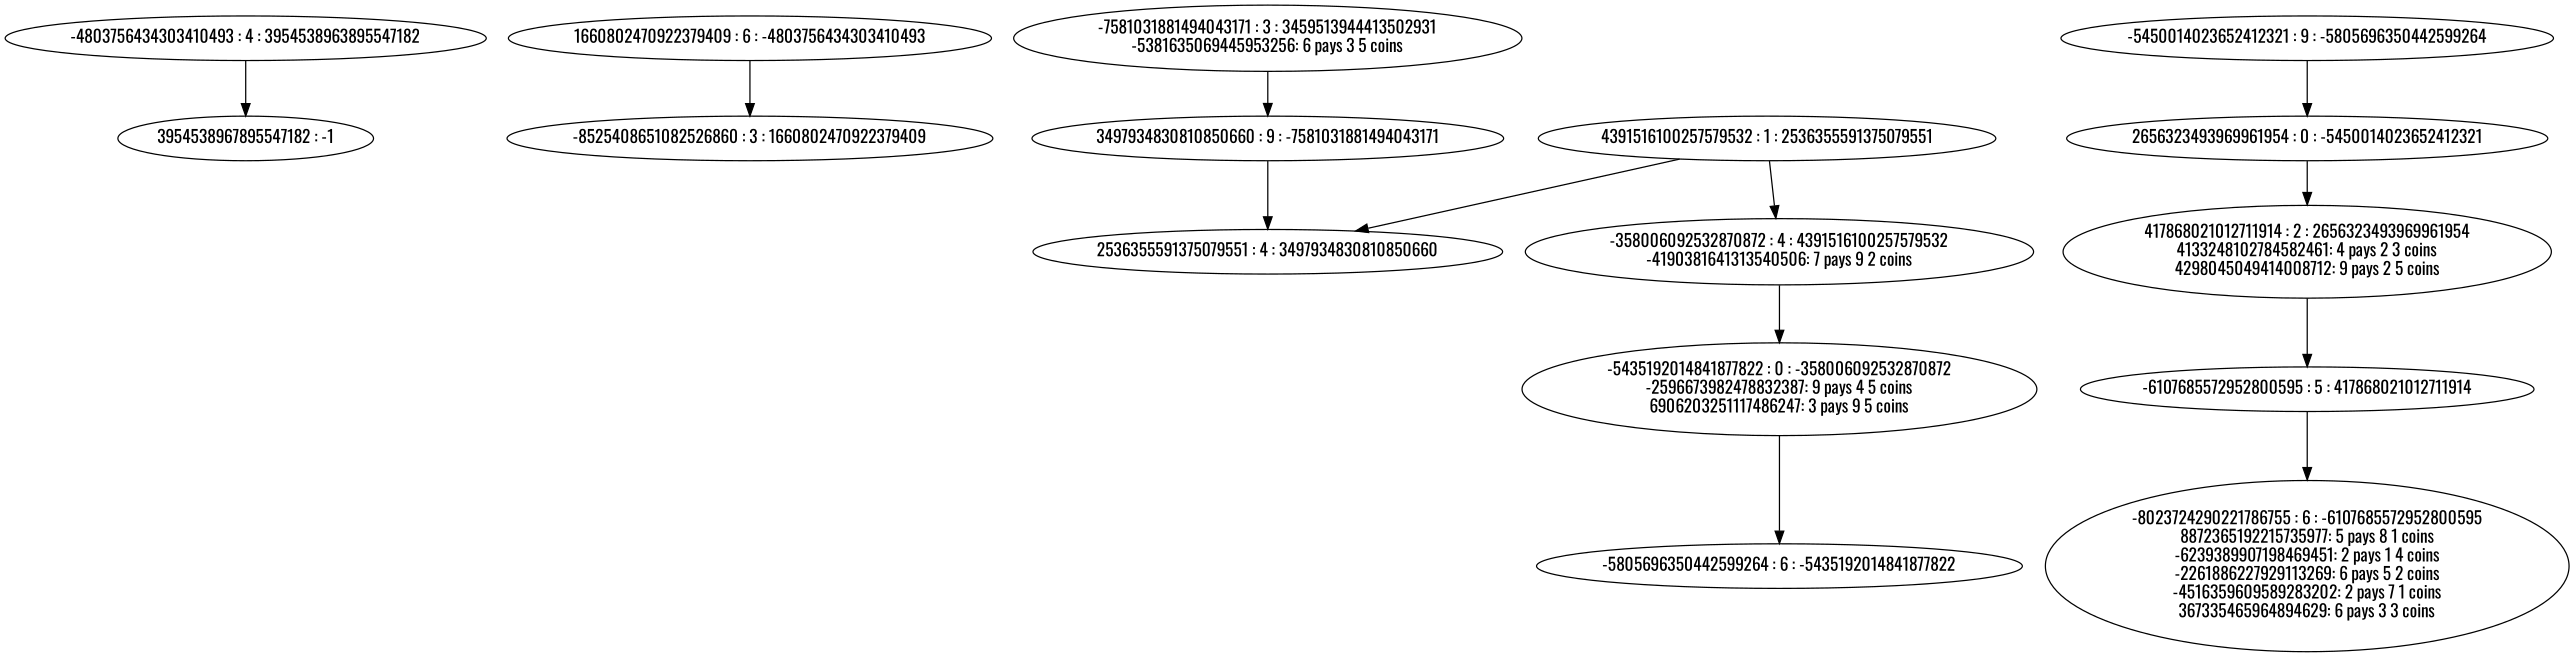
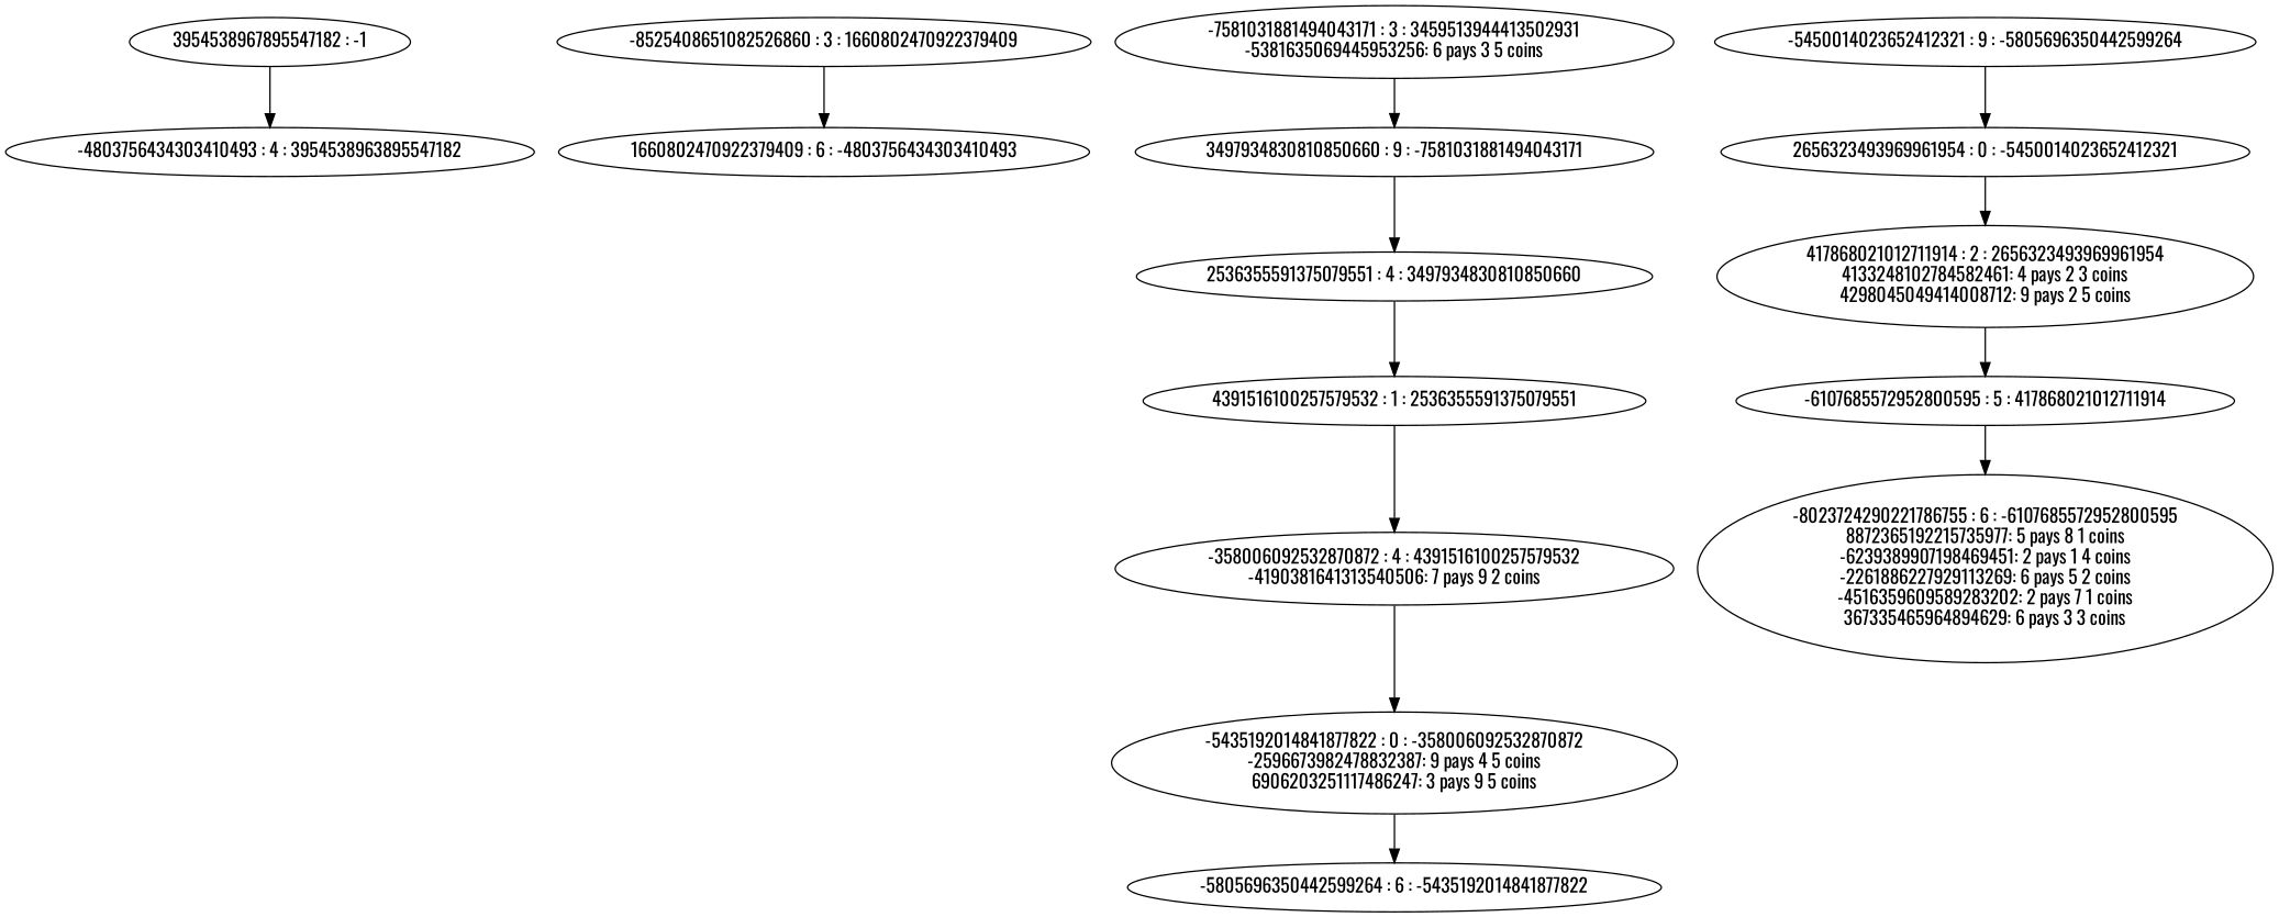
  digraph {
    fontname=Oswald
    node [fontname=Oswald]
    edge [fontname=Oswald]
    n1 [label="3954538967895547182 : -1"]
    n2 [label="-4803756434303410493 : 4 : 3954538963895547182\n"]
    n3 [label="1660802470922379409 : 6 : -4803756434303410493\n"]
    n4 [label="-8525408651082526860 : 3 : 1660802470922379409\n"]
    n5 [label="-7581031881494043171 : 3 : 3459513944413502931\n-5381635069445953256: 6 pays 3 5 coins\n"]
    n6 [label="3497934830810850660 : 9 : -7581031881494043171\n"]
    n7 [label="2536355591375079551 : 4 : 3497934830810850660\n"]
    n8 [label="4391516100257579532 : 1 : 2536355591375079551\n"]
    n9 [label="-358006092532870872 : 4 : 4391516100257579532\n-4190381641313540506: 7 pays 9 2 coins\n"]
    n10 [label="-5435192014841877822 : 0 : -358006092532870872\n-2596673982478832387: 9 pays 4 5 coins\n6906203251117486247: 3 pays 9 5 coins\n"]
    n11 [label="-5805696350442599264 : 6 : -5435192014841877822\n"]
    n12 [label="-5450014023652412321 : 9 : -5805696350442599264\n"]
    n13 [label="2656323493969961954 : 0 : -5450014023652412321\n"]
    n14 [label="417868021012711914 : 2 : 2656323493969961954\n4133248102784582461: 4 pays 2 3 coins\n4298045049414008712: 9 pays 2 5 coins\n"]
    n15 [label="-6107685572952800595 : 5 : 417868021012711914\n"]
    n16 [label="-8023724290221786755 : 6 : -6107685572952800595\n8872365192215735977: 5 pays 8 1 coins\n-6239389907198469451: 2 pays 1 4 coins\n-2261886227929113269: 6 pays 5 2 coins\n-4516359609589283202: 2 pays 7 1 coins\n367335465964894629: 6 pays 3 3 coins\n"]
-   n2 -> n1
-   n3 -> n4
+   n1 -> n2
+   n4 -> n3
    n5 -> n6
    n6 -> n7
-   n8 -> n7
+   n7 -> n8
    n8 -> n9
    n9 -> n10
    n10 -> n11
    n12 -> n13
    n13 -> n14
    n14 -> n15
    n15 -> n16
  }
